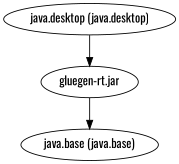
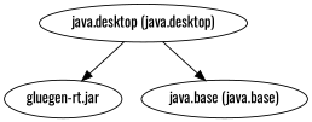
  digraph {
    fontname=Oswald
    node [fontname=Oswald]
    edge [fontname=Oswald]
    "gluegen-rt.jar"
    "java.base (java.base)"
    "java.desktop (java.desktop)"
-   "gluegen-rt.jar" -> "java.base (java.base)"
+   "java.desktop (java.desktop)" -> "java.base (java.base)"
    "java.desktop (java.desktop)" -> "gluegen-rt.jar"
  }
